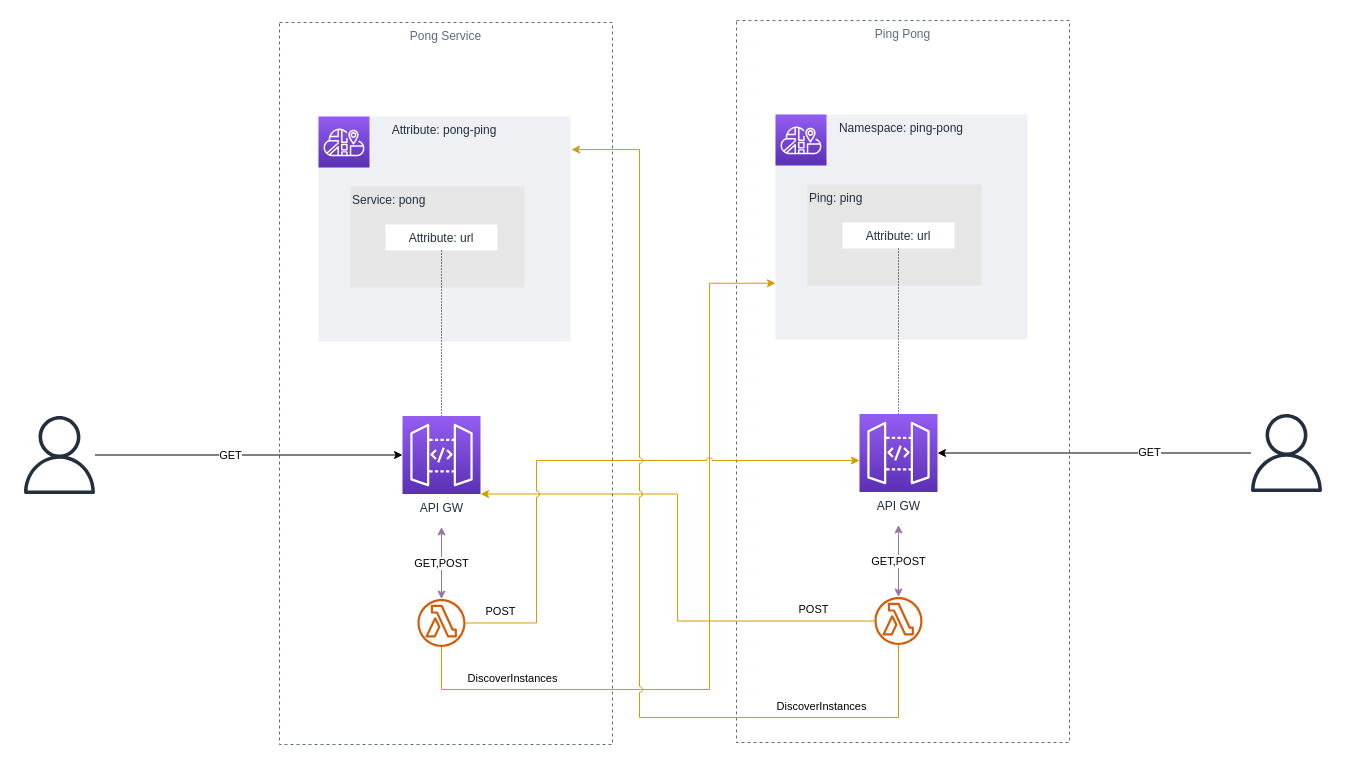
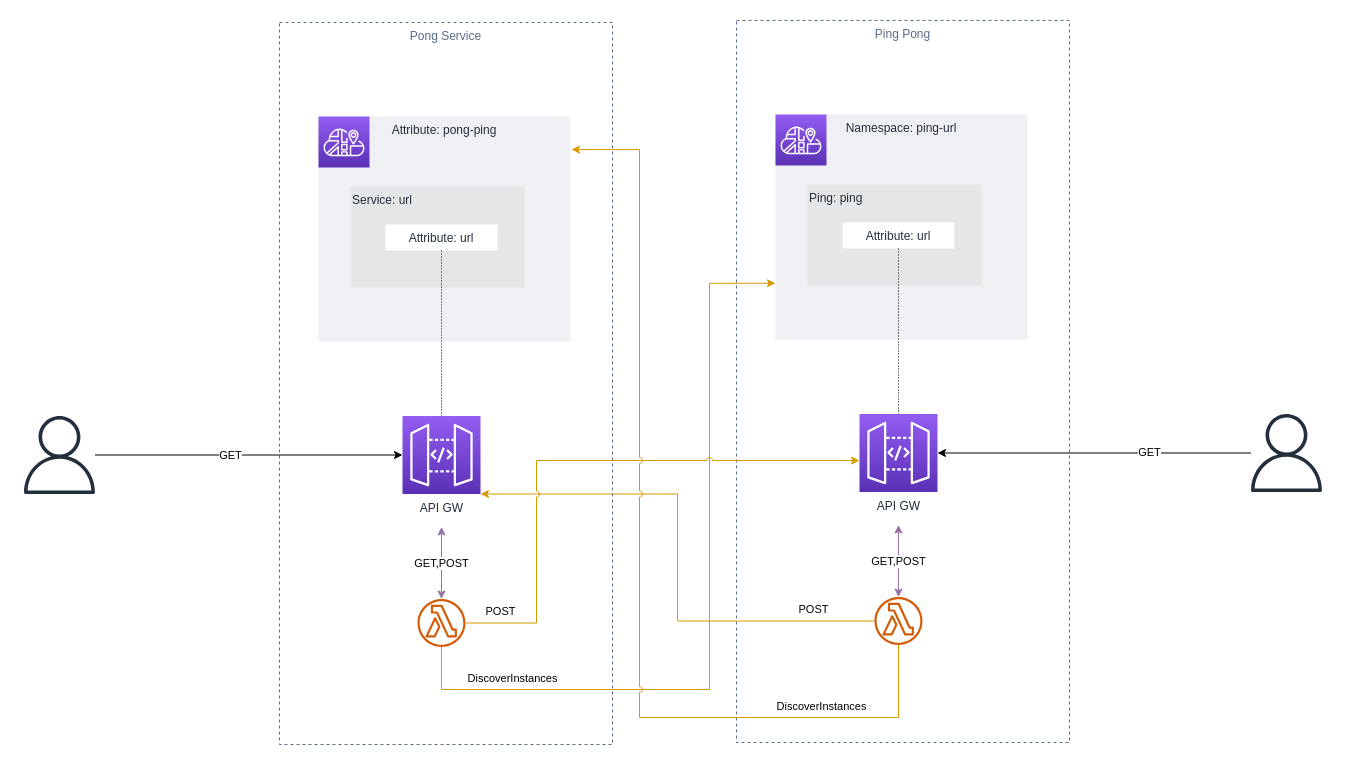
  <mxCell id="0" />
  <mxCell id="1" parent="0" />
  <mxCell id="2" value="Ping Pong" style="fillColor=none;strokeColor=#5A6C86;dashed=1;verticalAlign=top;fontStyle=0;fontColor=#5A6C86;" vertex="1" parent="1"><mxGeometry x="736" y="20" width="333" height="722" as="geometry" /></mxCell>
  <mxCell id="3" value="GET,POST" style="edgeStyle=orthogonalEdgeStyle;rounded=0;orthogonalLoop=1;jettySize=auto;html=1;startArrow=classic;startFill=1;fillColor=#e1d5e7;strokeColor=#9673a6;" edge="1" parent="1" target="7"><mxGeometry relative="1" as="geometry"><mxPoint x="898" y="524.5" as="sourcePoint" /><Array as="points"><mxPoint x="898" y="534" /><mxPoint x="898" y="534" /></Array></mxGeometry></mxCell>
  <mxCell id="4" value="API GW" style="sketch=0;points=[[0,0,0],[0.25,0,0],[0.5,0,0],[0.75,0,0],[1,0,0],[0,1,0],[0.25,1,0],[0.5,1,0],[0.75,1,0],[1,1,0],[0,0.25,0],[0,0.5,0],[0,0.75,0],[1,0.25,0],[1,0.5,0],[1,0.75,0]];outlineConnect=0;fontColor=#232F3E;gradientColor=#945DF2;gradientDirection=north;fillColor=#5A30B5;strokeColor=#ffffff;dashed=0;verticalLabelPosition=bottom;verticalAlign=top;align=center;html=1;fontSize=12;fontStyle=0;aspect=fixed;shape=mxgraph.aws4.resourceIcon;resIcon=mxgraph.aws4.api_gateway;" vertex="1" parent="1"><mxGeometry x="859" y="413.5" width="78" height="78" as="geometry" /></mxCell>
  <mxCell id="5" style="edgeStyle=orthogonalEdgeStyle;rounded=0;jumpStyle=arc;orthogonalLoop=1;jettySize=auto;html=1;entryX=1;entryY=1;entryDx=0;entryDy=0;entryPerimeter=0;startArrow=none;startFill=0;endArrow=classic;endFill=1;fillColor=#ffe6cc;strokeColor=#d79b00;" edge="1" parent="1" source="7" target="16"><mxGeometry relative="1" as="geometry"><Array as="points"><mxPoint x="677" y="621" /><mxPoint x="677" y="494" /></Array></mxGeometry></mxCell>
  <mxCell id="6" value="POST" style="edgeLabel;html=1;align=center;verticalAlign=middle;resizable=0;points=[];" vertex="1" connectable="0" parent="5"><mxGeometry x="-0.754" y="4" relative="1" as="geometry"><mxPoint x="2" y="-16" as="offset" /></mxGeometry></mxCell>
  <mxCell id="7" value="" style="sketch=0;outlineConnect=0;fontColor=#232F3E;gradientColor=none;fillColor=#D45B07;strokeColor=none;dashed=0;verticalLabelPosition=bottom;verticalAlign=top;align=center;html=1;fontSize=12;fontStyle=0;aspect=fixed;pointerEvents=1;shape=mxgraph.aws4.lambda_function;" vertex="1" parent="1"><mxGeometry x="874" y="596.5" width="48" height="48" as="geometry" /></mxCell>
  <mxCell id="8" value="" style="group" vertex="1" connectable="0" parent="1"><mxGeometry x="775" y="114" width="252" height="225" as="geometry" /></mxCell>
- <mxCell id="9" value="Namespace: ping-pong" style="fillColor=#EFF0F3;strokeColor=none;dashed=0;verticalAlign=top;fontStyle=0;fontColor=#232F3D;" vertex="1" parent="8"><mxGeometry width="252" height="225" as="geometry" /></mxCell>
+ <mxCell id="9" value="Namespace: ping-url" style="fillColor=#EFF0F3;strokeColor=none;dashed=0;verticalAlign=top;fontStyle=0;fontColor=#232F3D;" vertex="1" parent="8"><mxGeometry width="252" height="225" as="geometry" /></mxCell>
  <mxCell id="10" value="" style="sketch=0;points=[[0,0,0],[0.25,0,0],[0.5,0,0],[0.75,0,0],[1,0,0],[0,1,0],[0.25,1,0],[0.5,1,0],[0.75,1,0],[1,1,0],[0,0.25,0],[0,0.5,0],[0,0.75,0],[1,0.25,0],[1,0.5,0],[1,0.75,0]];outlineConnect=0;fontColor=#232F3E;gradientColor=#945DF2;gradientDirection=north;fillColor=#5A30B5;strokeColor=#ffffff;dashed=0;verticalLabelPosition=bottom;verticalAlign=top;align=center;html=1;fontSize=12;fontStyle=0;aspect=fixed;shape=mxgraph.aws4.resourceIcon;resIcon=mxgraph.aws4.cloud_map;" vertex="1" parent="8"><mxGeometry width="51" height="51" as="geometry" /></mxCell>
  <mxCell id="11" value="Ping: ping" style="fillColor=#E6E6E6;strokeColor=none;dashed=0;verticalAlign=top;fontStyle=0;fontColor=#232F3D;align=left;" vertex="1" parent="8"><mxGeometry x="32" y="70" width="174" height="101" as="geometry" /></mxCell>
  <mxCell id="12" value="Attribute: url" style="fillColor=#FFFFFF;strokeColor=none;dashed=0;verticalAlign=top;fontStyle=0;fontColor=#232F3D;" vertex="1" parent="8"><mxGeometry x="67" y="108" width="111.98" height="26" as="geometry" /></mxCell>
  <mxCell id="13" style="edgeStyle=orthogonalEdgeStyle;rounded=0;orthogonalLoop=1;jettySize=auto;html=1;entryX=0.5;entryY=0;entryDx=0;entryDy=0;entryPerimeter=0;startArrow=none;startFill=0;dashed=1;endArrow=none;endFill=0;dashPattern=1 2;" edge="1" parent="1" source="12" target="4"><mxGeometry relative="1" as="geometry" /></mxCell>
  <mxCell id="14" value="Pong Service" style="fillColor=none;strokeColor=#5A6C86;dashed=1;verticalAlign=top;fontStyle=0;fontColor=#5A6C86;" vertex="1" parent="1"><mxGeometry x="279" y="22" width="333" height="722" as="geometry" /></mxCell>
  <mxCell id="15" value="GET,POST" style="edgeStyle=orthogonalEdgeStyle;rounded=0;orthogonalLoop=1;jettySize=auto;html=1;startArrow=classic;startFill=1;fillColor=#e1d5e7;strokeColor=#9673a6;" edge="1" parent="1" target="21"><mxGeometry relative="1" as="geometry"><mxPoint x="441" y="526.5" as="sourcePoint" /><Array as="points"><mxPoint x="441" y="536" /><mxPoint x="441" y="536" /></Array></mxGeometry></mxCell>
  <mxCell id="16" value="API GW" style="sketch=0;points=[[0,0,0],[0.25,0,0],[0.5,0,0],[0.75,0,0],[1,0,0],[0,1,0],[0.25,1,0],[0.5,1,0],[0.75,1,0],[1,1,0],[0,0.25,0],[0,0.5,0],[0,0.75,0],[1,0.25,0],[1,0.5,0],[1,0.75,0]];outlineConnect=0;fontColor=#232F3E;gradientColor=#945DF2;gradientDirection=north;fillColor=#5A30B5;strokeColor=#ffffff;dashed=0;verticalLabelPosition=bottom;verticalAlign=top;align=center;html=1;fontSize=12;fontStyle=0;aspect=fixed;shape=mxgraph.aws4.resourceIcon;resIcon=mxgraph.aws4.api_gateway;" vertex="1" parent="1"><mxGeometry x="402" y="415.5" width="78" height="78" as="geometry" /></mxCell>
  <mxCell id="17" style="edgeStyle=orthogonalEdgeStyle;rounded=0;orthogonalLoop=1;jettySize=auto;html=1;entryX=0;entryY=0.75;entryDx=0;entryDy=0;startArrow=none;startFill=0;endArrow=classic;endFill=1;fillColor=#ffe6cc;strokeColor=#d79b00;" edge="1" parent="1" source="21" target="9"><mxGeometry relative="1" as="geometry"><Array as="points"><mxPoint x="441" y="689" /><mxPoint x="709" y="689" /><mxPoint x="709" y="283" /></Array></mxGeometry></mxCell>
  <mxCell id="18" value="DiscoverInstances" style="edgeLabel;html=1;align=center;verticalAlign=middle;resizable=0;points=[];rotation=0;" vertex="1" connectable="0" parent="17"><mxGeometry x="-0.14" relative="1" as="geometry"><mxPoint x="-198" y="15" as="offset" /></mxGeometry></mxCell>
  <mxCell id="19" style="edgeStyle=orthogonalEdgeStyle;rounded=0;jumpStyle=arc;orthogonalLoop=1;jettySize=auto;html=1;startArrow=none;startFill=0;endArrow=classic;endFill=1;fillColor=#ffe6cc;strokeColor=#d79b00;" edge="1" parent="1" source="21" target="4"><mxGeometry relative="1" as="geometry"><Array as="points"><mxPoint x="536" y="623" /><mxPoint x="536" y="460" /></Array></mxGeometry></mxCell>
  <mxCell id="20" value="POST" style="edgeLabel;html=1;align=center;verticalAlign=middle;resizable=0;points=[];" vertex="1" connectable="0" parent="19"><mxGeometry x="-0.427" y="-2" relative="1" as="geometry"><mxPoint x="-39" y="76" as="offset" /></mxGeometry></mxCell>
  <mxCell id="21" value="" style="sketch=0;outlineConnect=0;fontColor=#232F3E;gradientColor=none;fillColor=#D45B07;strokeColor=none;dashed=0;verticalLabelPosition=bottom;verticalAlign=top;align=center;html=1;fontSize=12;fontStyle=0;aspect=fixed;pointerEvents=1;shape=mxgraph.aws4.lambda_function;" vertex="1" parent="1"><mxGeometry x="417" y="598.5" width="48" height="48" as="geometry" /></mxCell>
  <mxCell id="22" value="" style="group" vertex="1" connectable="0" parent="1"><mxGeometry x="318" y="116" width="252" height="225" as="geometry" /></mxCell>
  <mxCell id="23" value="Attribute: pong-ping" style="fillColor=#EFF0F3;strokeColor=none;dashed=0;verticalAlign=top;fontStyle=0;fontColor=#232F3D;" vertex="1" parent="22"><mxGeometry width="252" height="225" as="geometry" /></mxCell>
  <mxCell id="24" value="" style="sketch=0;points=[[0,0,0],[0.25,0,0],[0.5,0,0],[0.75,0,0],[1,0,0],[0,1,0],[0.25,1,0],[0.5,1,0],[0.75,1,0],[1,1,0],[0,0.25,0],[0,0.5,0],[0,0.75,0],[1,0.25,0],[1,0.5,0],[1,0.75,0]];outlineConnect=0;fontColor=#232F3E;gradientColor=#945DF2;gradientDirection=north;fillColor=#5A30B5;strokeColor=#ffffff;dashed=0;verticalLabelPosition=bottom;verticalAlign=top;align=center;html=1;fontSize=12;fontStyle=0;aspect=fixed;shape=mxgraph.aws4.resourceIcon;resIcon=mxgraph.aws4.cloud_map;" vertex="1" parent="22"><mxGeometry width="51" height="51" as="geometry" /></mxCell>
- <mxCell id="25" value="Service: pong" style="fillColor=#E6E6E6;strokeColor=none;dashed=0;verticalAlign=top;fontStyle=0;fontColor=#232F3D;align=left;" vertex="1" parent="22"><mxGeometry x="32" y="70" width="174" height="101" as="geometry" /></mxCell>
+ <mxCell id="25" value="Service: url" style="fillColor=#E6E6E6;strokeColor=none;dashed=0;verticalAlign=top;fontStyle=0;fontColor=#232F3D;align=left;" vertex="1" parent="22"><mxGeometry x="32" y="70" width="174" height="101" as="geometry" /></mxCell>
  <mxCell id="26" value="Attribute: url" style="fillColor=#FFFFFF;strokeColor=none;dashed=0;verticalAlign=top;fontStyle=0;fontColor=#232F3D;" vertex="1" parent="22"><mxGeometry x="67" y="108" width="111.98" height="26" as="geometry" /></mxCell>
  <mxCell id="27" style="edgeStyle=orthogonalEdgeStyle;rounded=0;orthogonalLoop=1;jettySize=auto;html=1;entryX=0.5;entryY=0;entryDx=0;entryDy=0;entryPerimeter=0;startArrow=none;startFill=0;dashed=1;endArrow=none;endFill=0;dashPattern=1 2;" edge="1" parent="1" source="26" target="16"><mxGeometry relative="1" as="geometry" /></mxCell>
  <mxCell id="28" style="edgeStyle=orthogonalEdgeStyle;rounded=0;orthogonalLoop=1;jettySize=auto;html=1;startArrow=none;startFill=0;endArrow=classic;endFill=1;" edge="1" parent="1" source="30" target="16"><mxGeometry relative="1" as="geometry" /></mxCell>
  <mxCell id="29" value="GET" style="edgeLabel;html=1;align=center;verticalAlign=middle;resizable=0;points=[];" vertex="1" connectable="0" parent="28"><mxGeometry x="-0.121" y="1" relative="1" as="geometry"><mxPoint y="1" as="offset" /></mxGeometry></mxCell>
  <mxCell id="30" value="" style="sketch=0;outlineConnect=0;fontColor=#232F3E;gradientColor=none;fillColor=#232F3D;strokeColor=none;dashed=0;verticalLabelPosition=bottom;verticalAlign=top;align=center;html=1;fontSize=12;fontStyle=0;aspect=fixed;pointerEvents=1;shape=mxgraph.aws4.user;" vertex="1" parent="1"><mxGeometry x="20" y="415.5" width="78" height="78" as="geometry" /></mxCell>
  <mxCell id="31" style="edgeStyle=orthogonalEdgeStyle;rounded=0;orthogonalLoop=1;jettySize=auto;html=1;entryX=1.004;entryY=0.147;entryDx=0;entryDy=0;startArrow=none;startFill=0;endArrow=classic;endFill=1;entryPerimeter=0;jumpStyle=arc;fillColor=#ffe6cc;strokeColor=#d79b00;" edge="1" parent="1" source="7" target="23"><mxGeometry relative="1" as="geometry"><Array as="points"><mxPoint x="898" y="717" /><mxPoint x="639" y="717" /><mxPoint x="639" y="149" /></Array></mxGeometry></mxCell>
  <mxCell id="32" value="DiscoverInstances" style="edgeLabel;html=1;align=center;verticalAlign=middle;resizable=0;points=[];rotation=0;" vertex="1" connectable="0" parent="31"><mxGeometry x="0.047" y="1" relative="1" as="geometry"><mxPoint x="182" y="163" as="offset" /></mxGeometry></mxCell>
  <mxCell id="33" style="edgeStyle=orthogonalEdgeStyle;rounded=0;jumpStyle=arc;orthogonalLoop=1;jettySize=auto;html=1;startArrow=none;startFill=0;endArrow=classic;endFill=1;" edge="1" parent="1" source="35" target="4"><mxGeometry relative="1" as="geometry" /></mxCell>
  <mxCell id="34" value="GET" style="edgeLabel;html=1;align=center;verticalAlign=middle;resizable=0;points=[];" vertex="1" connectable="0" parent="33"><mxGeometry x="-0.352" y="-1" relative="1" as="geometry"><mxPoint as="offset" /></mxGeometry></mxCell>
  <mxCell id="35" value="" style="sketch=0;outlineConnect=0;fontColor=#232F3E;gradientColor=none;fillColor=#232F3D;strokeColor=none;dashed=0;verticalLabelPosition=bottom;verticalAlign=top;align=center;html=1;fontSize=12;fontStyle=0;aspect=fixed;pointerEvents=1;shape=mxgraph.aws4.user;" vertex="1" parent="1"><mxGeometry x="1247" y="413.5" width="78" height="78" as="geometry" /></mxCell>
